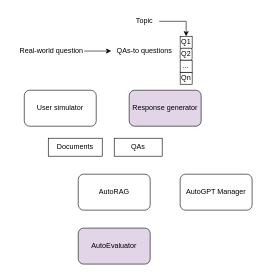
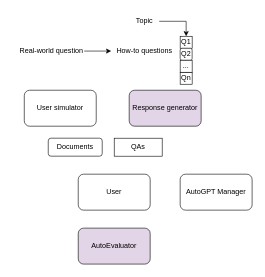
  <mxCell id="0" />
  <mxCell id="1" parent="0" />
  <mxCell id="2" value="" style="edgeStyle=orthogonalEdgeStyle;rounded=0;orthogonalLoop=1;jettySize=auto;html=1;" parent="1" source="3" target="6" edge="1"><mxGeometry relative="1" as="geometry" /></mxCell>
  <mxCell id="3" value="Topic" style="text;html=1;align=center;verticalAlign=middle;resizable=0;points=[];autosize=1;strokeColor=none;fillColor=none;" parent="1" vertex="1"><mxGeometry x="215" width="50" height="30" as="geometry" y="20" /></mxCell>
- <mxCell id="4" value="QAs-to questions" style="text;html=1;align=center;verticalAlign=middle;resizable=0;points=[];autosize=1;strokeColor=none;fillColor=none;" parent="1" vertex="1"><mxGeometry x="180" y="70" width="120" height="30" as="geometry" /></mxCell>
+ <mxCell id="4" value="How-to questions" style="text;html=1;align=center;verticalAlign=middle;resizable=0;points=[];autosize=1;strokeColor=none;fillColor=none;" parent="1" vertex="1"><mxGeometry x="180" y="70" width="120" height="30" as="geometry" /></mxCell>
  <mxCell id="5" value="Real-world question" style="text;html=1;align=center;verticalAlign=middle;resizable=0;points=[];autosize=1;strokeColor=none;fillColor=none;" parent="1" vertex="1"><mxGeometry y="70" width="130" height="30" as="geometry" x="20" /></mxCell>
  <mxCell id="6" value="Q1" style="rounded=0;whiteSpace=wrap;html=1;" parent="1" vertex="1"><mxGeometry x="300" y="60" width="20" height="20" as="geometry" /></mxCell>
  <mxCell id="7" value="Q2" style="whiteSpace=wrap;html=1;rounded=1;" parent="1" vertex="1"><mxGeometry x="300" y="80" width="20" height="20" as="geometry" /></mxCell>
  <mxCell id="8" value="Qn" style="rounded=0;whiteSpace=wrap;html=1;" parent="1" vertex="1"><mxGeometry x="300" y="120" width="20" height="20" as="geometry" /></mxCell>
  <mxCell id="9" value="..." style="rounded=0;whiteSpace=wrap;html=1;" parent="1" vertex="1"><mxGeometry x="300" y="100" width="20" height="20" as="geometry" /></mxCell>
  <mxCell id="10" value="User simulator" style="rounded=1;whiteSpace=wrap;html=1;" parent="1" vertex="1"><mxGeometry x="40" y="150" width="120" height="60" as="geometry" /></mxCell>
  <mxCell id="11" value="" style="edgeStyle=orthogonalEdgeStyle;rounded=0;orthogonalLoop=1;jettySize=auto;html=1;" parent="1" edge="1"><mxGeometry relative="1" as="geometry"><mxPoint x="140" y="84.68" as="sourcePoint" /><mxPoint x="185" y="84.68" as="targetPoint" /></mxGeometry></mxCell>
  <mxCell id="12" value="AutoEvaluator" style="rounded=1;whiteSpace=wrap;html=1;fillColor=#e1d5e7;" parent="1" vertex="1"><mxGeometry x="130" y="380" width="120" height="60" as="geometry" /></mxCell>
  <mxCell id="13" value="Response generator" style="rounded=1;whiteSpace=wrap;html=1;fillColor=#e1d5e7;" parent="1" vertex="1"><mxGeometry x="215" y="150" width="120" height="60" as="geometry" /></mxCell>
- <mxCell id="14" value="Documents" style="whiteSpace=wrap;html=1;" vertex="1" parent="1"><mxGeometry x="80" y="230" width="90" height="30" as="geometry" /></mxCell>
+ <mxCell id="14" value="Documents" style="whiteSpace=wrap;html=1;rounded=1;" vertex="1" parent="1"><mxGeometry x="80" y="230" width="90" height="30" as="geometry" /></mxCell>
  <mxCell id="15" value="QAs" style="whiteSpace=wrap;html=1;" vertex="1" parent="1"><mxGeometry x="190" y="230" width="80" height="30" as="geometry" /></mxCell>
- <mxCell id="16" value="AutoRAG" style="rounded=1;whiteSpace=wrap;html=1;" vertex="1" parent="1"><mxGeometry x="130" y="290" width="120" height="60" as="geometry" /></mxCell>
+ <mxCell id="16" value="User" style="rounded=1;whiteSpace=wrap;html=1;" vertex="1" parent="1"><mxGeometry x="130" y="290" width="120" height="60" as="geometry" /></mxCell>
  <mxCell id="17" value="AutoGPT Manager" style="rounded=1;whiteSpace=wrap;html=1;" vertex="1" parent="1"><mxGeometry x="300" y="290" width="120" height="60" as="geometry" /></mxCell>
